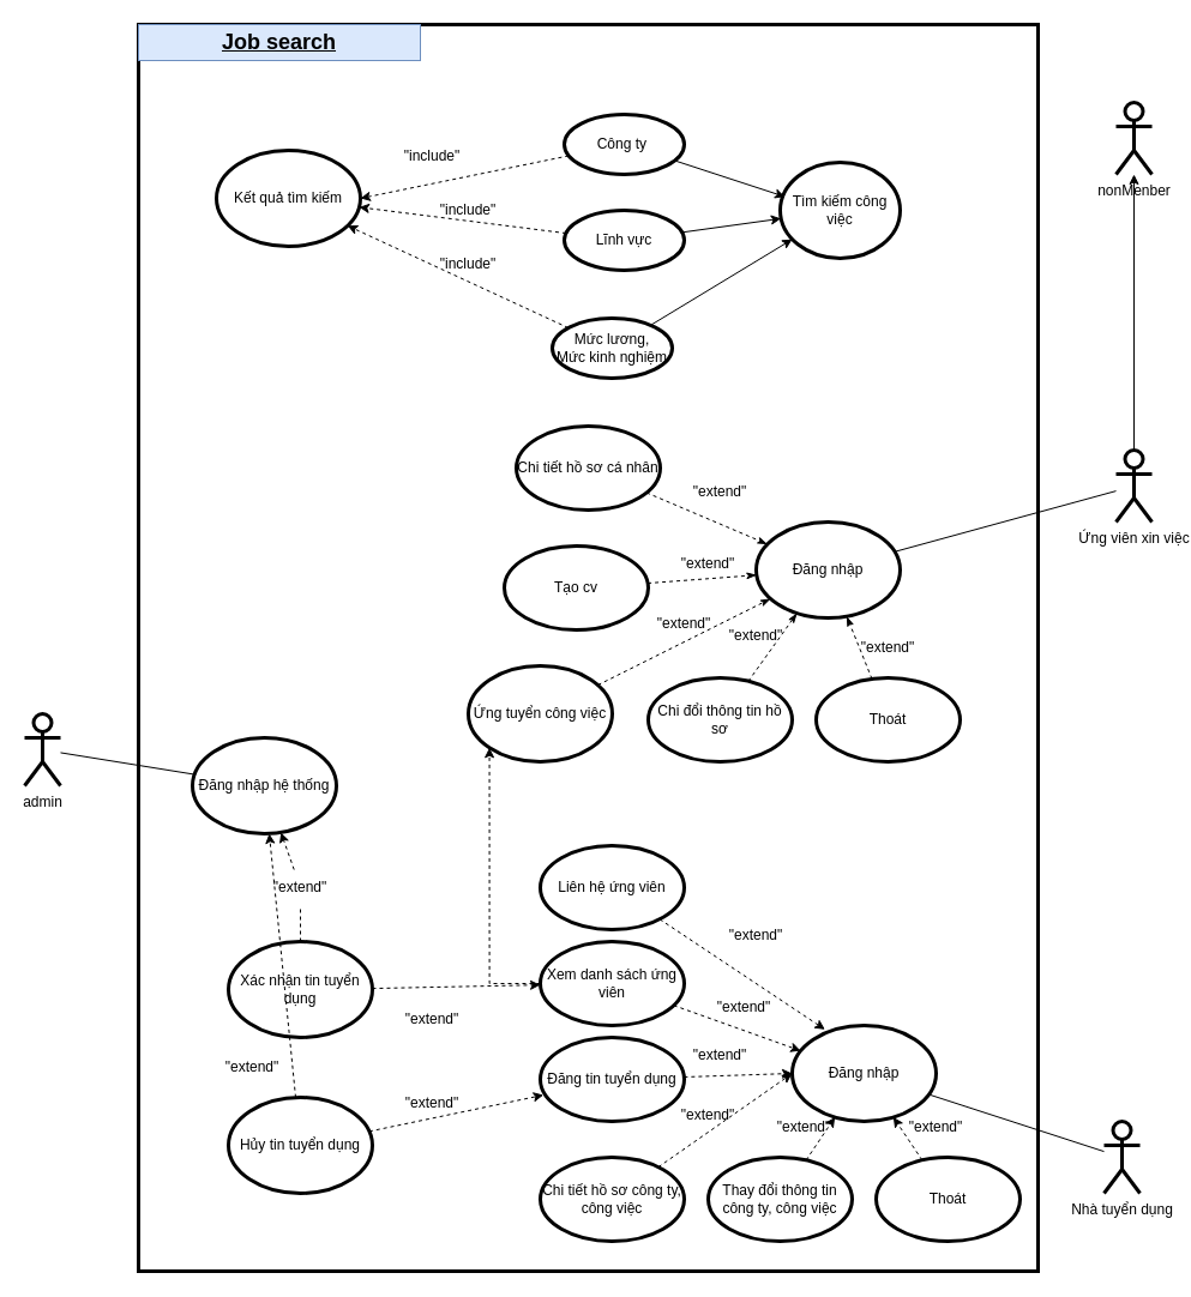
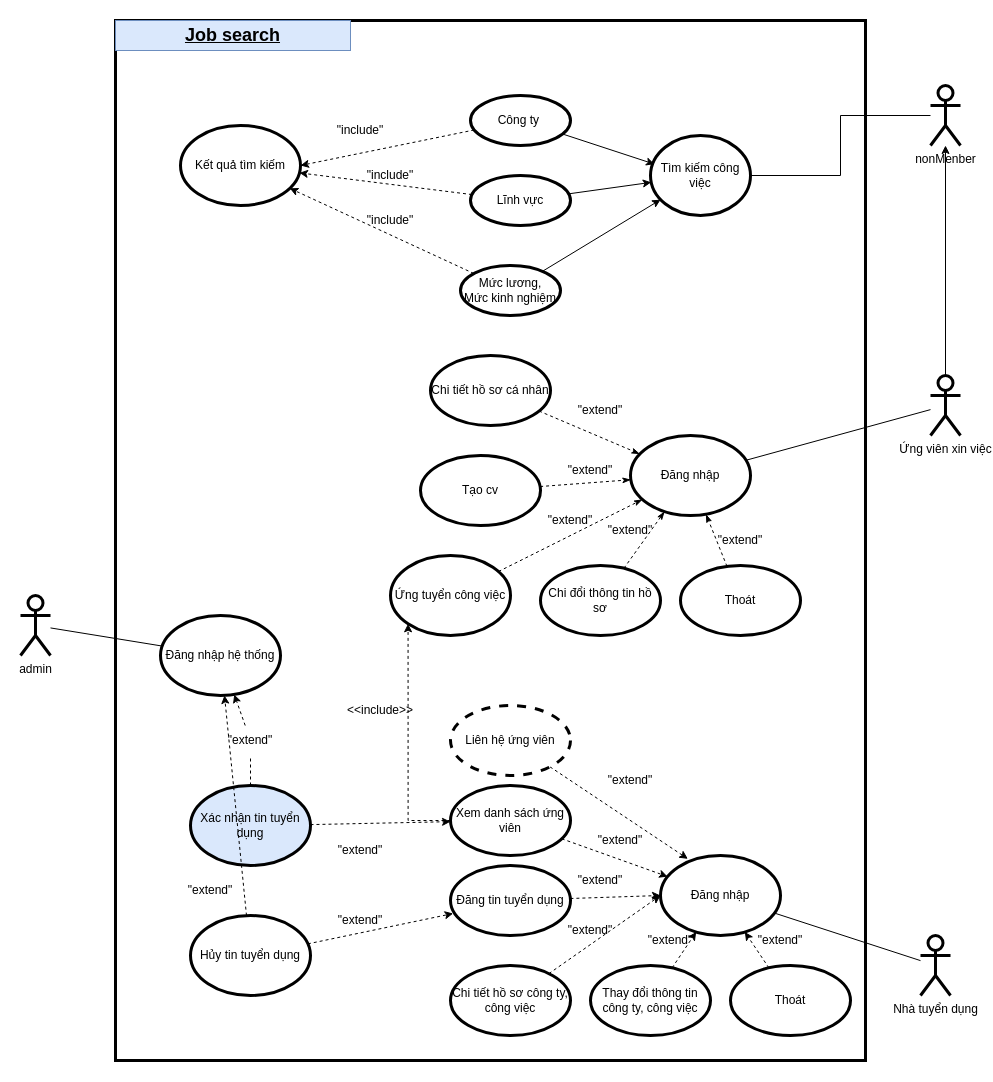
  <mxCell id="0" />
  <mxCell id="1" parent="0" />
  <mxCell id="2" value="" style="rounded=0;whiteSpace=wrap;html=1;strokeWidth=3;" vertex="1" parent="1"><mxGeometry x="115" y="20" width="750" height="1040" as="geometry" /></mxCell>
  <mxCell id="3" style="edgeStyle=none;rounded=0;orthogonalLoop=1;jettySize=auto;html=1;endArrow=none;endFill=0;" edge="1" parent="1" source="4" target="70"><mxGeometry relative="1" as="geometry" /></mxCell>
  <mxCell id="4" value="admin" style="shape=umlActor;verticalLabelPosition=bottom;verticalAlign=top;html=1;outlineConnect=0;strokeWidth=3;" vertex="1" parent="1"><mxGeometry x="20" y="595" width="30" height="60" as="geometry" /></mxCell>
+ <mxCell id="5" style="edgeStyle=orthogonalEdgeStyle;rounded=0;orthogonalLoop=1;jettySize=auto;html=1;entryX=1;entryY=0.5;entryDx=0;entryDy=0;endArrow=none;endFill=0;" edge="1" parent="1" source="6" target="10"><mxGeometry relative="1" as="geometry" /></mxCell>
  <mxCell id="6" value="nonMenber" style="shape=umlActor;verticalLabelPosition=bottom;verticalAlign=top;html=1;outlineConnect=0;strokeWidth=3;direction=east;" vertex="1" parent="1"><mxGeometry x="930" y="85" width="30" height="60" as="geometry" /></mxCell>
  <mxCell id="7" style="edgeStyle=none;rounded=0;orthogonalLoop=1;jettySize=auto;html=1;endArrow=classic;endFill=1;" edge="1" parent="1" source="9" target="6"><mxGeometry relative="1" as="geometry" /></mxCell>
  <mxCell id="8" style="edgeStyle=none;rounded=0;orthogonalLoop=1;jettySize=auto;html=1;endArrow=none;endFill=0;" edge="1" parent="1" source="9" target="23"><mxGeometry relative="1" as="geometry" /></mxCell>
  <mxCell id="9" value="Ứng viên xin việc" style="shape=umlActor;verticalLabelPosition=bottom;verticalAlign=top;html=1;outlineConnect=0;strokeWidth=3;" vertex="1" parent="1"><mxGeometry x="930" y="375" width="30" height="60" as="geometry" /></mxCell>
  <mxCell id="10" value="Tìm kiếm công việc" style="ellipse;whiteSpace=wrap;html=1;strokeWidth=3;" vertex="1" parent="1"><mxGeometry x="650" y="135" width="100" height="80" as="geometry" /></mxCell>
  <mxCell id="11" style="rounded=0;orthogonalLoop=1;jettySize=auto;html=1;entryX=0.04;entryY=0.358;entryDx=0;entryDy=0;entryPerimeter=0;endArrow=classic;endFill=1;" edge="1" parent="1" source="13" target="10"><mxGeometry relative="1" as="geometry" /></mxCell>
  <mxCell id="12" style="edgeStyle=none;rounded=0;orthogonalLoop=1;jettySize=auto;html=1;entryX=1;entryY=0.5;entryDx=0;entryDy=0;endArrow=classic;endFill=1;dashed=1;" edge="1" parent="1" source="13" target="20"><mxGeometry relative="1" as="geometry" /></mxCell>
  <mxCell id="13" value="Công ty&amp;nbsp;" style="ellipse;whiteSpace=wrap;html=1;strokeWidth=3;" vertex="1" parent="1"><mxGeometry x="470" y="95" width="100" height="50" as="geometry" /></mxCell>
  <mxCell id="14" style="edgeStyle=none;rounded=0;orthogonalLoop=1;jettySize=auto;html=1;endArrow=classic;endFill=1;" edge="1" parent="1" source="16" target="10"><mxGeometry relative="1" as="geometry" /></mxCell>
  <mxCell id="15" style="edgeStyle=none;rounded=0;orthogonalLoop=1;jettySize=auto;html=1;dashed=1;endArrow=classic;endFill=1;" edge="1" parent="1" source="16" target="20"><mxGeometry relative="1" as="geometry" /></mxCell>
  <mxCell id="16" value="Lĩnh vực" style="ellipse;whiteSpace=wrap;html=1;strokeWidth=3;" vertex="1" parent="1"><mxGeometry x="470" y="175" width="100" height="50" as="geometry" /></mxCell>
  <mxCell id="17" style="edgeStyle=none;rounded=0;orthogonalLoop=1;jettySize=auto;html=1;endArrow=classic;endFill=1;" edge="1" parent="1" source="19" target="10"><mxGeometry relative="1" as="geometry" /></mxCell>
  <mxCell id="18" style="edgeStyle=none;rounded=0;orthogonalLoop=1;jettySize=auto;html=1;dashed=1;endArrow=classic;endFill=1;" edge="1" parent="1" source="19" target="20"><mxGeometry relative="1" as="geometry" /></mxCell>
  <mxCell id="19" value="Mức lương,&lt;br&gt;Mức kinh nghiệm" style="ellipse;whiteSpace=wrap;html=1;strokeWidth=3;" vertex="1" parent="1"><mxGeometry x="460" y="265" width="100" height="50" as="geometry" /></mxCell>
  <mxCell id="20" value="Kết quả tìm kiếm" style="ellipse;whiteSpace=wrap;html=1;strokeWidth=3;" vertex="1" parent="1"><mxGeometry x="180" y="125" width="120" height="80" as="geometry" /></mxCell>
  <mxCell id="21" value="&quot;include&quot;" style="text;html=1;strokeColor=none;fillColor=none;align=center;verticalAlign=middle;whiteSpace=wrap;rounded=0;" vertex="1" parent="1"><mxGeometry x="360" y="160" width="60" height="30" as="geometry" /></mxCell>
  <mxCell id="22" value="&quot;include&quot;" style="text;html=1;strokeColor=none;fillColor=none;align=center;verticalAlign=middle;whiteSpace=wrap;rounded=0;" vertex="1" parent="1"><mxGeometry x="360" y="205" width="60" height="30" as="geometry" /></mxCell>
  <mxCell id="23" value="Đăng nhập" style="ellipse;whiteSpace=wrap;html=1;strokeWidth=3;" vertex="1" parent="1"><mxGeometry x="630" y="435" width="120" height="80" as="geometry" /></mxCell>
  <mxCell id="24" style="edgeStyle=none;rounded=0;orthogonalLoop=1;jettySize=auto;html=1;endArrow=classicThin;endFill=1;dashed=1;" edge="1" parent="1" source="25" target="23"><mxGeometry relative="1" as="geometry" /></mxCell>
  <mxCell id="25" value="Chi tiết hồ sơ cá nhân" style="ellipse;whiteSpace=wrap;html=1;strokeWidth=3;" vertex="1" parent="1"><mxGeometry x="430" y="355" width="120" height="70" as="geometry" /></mxCell>
  <mxCell id="26" value="&quot;include&quot;" style="text;html=1;strokeColor=none;fillColor=none;align=center;verticalAlign=middle;whiteSpace=wrap;rounded=0;" vertex="1" parent="1"><mxGeometry x="330" y="115" width="60" height="30" as="geometry" /></mxCell>
  <mxCell id="27" style="edgeStyle=none;rounded=0;orthogonalLoop=1;jettySize=auto;html=1;dashed=1;endArrow=classicThin;endFill=1;" edge="1" parent="1" source="28" target="23"><mxGeometry relative="1" as="geometry" /></mxCell>
  <mxCell id="28" value="Tạo cv" style="ellipse;whiteSpace=wrap;html=1;strokeWidth=3;" vertex="1" parent="1"><mxGeometry x="420" y="455" width="120" height="70" as="geometry" /></mxCell>
  <mxCell id="29" style="edgeStyle=none;rounded=0;orthogonalLoop=1;jettySize=auto;html=1;dashed=1;endArrow=classicThin;endFill=1;" edge="1" parent="1" source="30" target="23"><mxGeometry relative="1" as="geometry" /></mxCell>
  <mxCell id="30" value="Chi đổi thông tin hồ sơ" style="ellipse;whiteSpace=wrap;html=1;strokeWidth=3;" vertex="1" parent="1"><mxGeometry x="540" y="565" width="120" height="70" as="geometry" /></mxCell>
  <mxCell id="31" style="edgeStyle=none;rounded=0;orthogonalLoop=1;jettySize=auto;html=1;dashed=1;endArrow=classicThin;endFill=1;" edge="1" parent="1" source="32" target="23"><mxGeometry relative="1" as="geometry" /></mxCell>
  <mxCell id="32" value="Thoát" style="ellipse;whiteSpace=wrap;html=1;strokeWidth=3;" vertex="1" parent="1"><mxGeometry x="680" y="565" width="120" height="70" as="geometry" /></mxCell>
  <mxCell id="33" style="edgeStyle=none;rounded=0;orthogonalLoop=1;jettySize=auto;html=1;dashed=1;endArrow=classicThin;endFill=1;" edge="1" parent="1" source="34" target="23"><mxGeometry relative="1" as="geometry" /></mxCell>
  <mxCell id="34" value="Ứng tuyển công việc" style="ellipse;whiteSpace=wrap;html=1;strokeWidth=3;" vertex="1" parent="1"><mxGeometry x="390" y="555" width="120" height="80" as="geometry" /></mxCell>
  <mxCell id="35" value="&quot;extend&quot;" style="text;html=1;strokeColor=none;fillColor=none;align=center;verticalAlign=middle;whiteSpace=wrap;rounded=0;" vertex="1" parent="1"><mxGeometry x="570" y="395" width="60" height="30" as="geometry" /></mxCell>
  <mxCell id="36" value="&quot;extend&quot;" style="text;html=1;strokeColor=none;fillColor=none;align=center;verticalAlign=middle;whiteSpace=wrap;rounded=0;" vertex="1" parent="1"><mxGeometry x="560" y="455" width="60" height="30" as="geometry" /></mxCell>
  <mxCell id="37" value="&quot;extend&quot;" style="text;html=1;strokeColor=none;fillColor=none;align=center;verticalAlign=middle;whiteSpace=wrap;rounded=0;" vertex="1" parent="1"><mxGeometry x="540" y="505" width="60" height="30" as="geometry" /></mxCell>
  <mxCell id="38" value="&quot;extend&quot;" style="text;html=1;strokeColor=none;fillColor=none;align=center;verticalAlign=middle;whiteSpace=wrap;rounded=0;" vertex="1" parent="1"><mxGeometry x="600" y="515" width="60" height="30" as="geometry" /></mxCell>
  <mxCell id="39" value="&quot;extend&quot;" style="text;html=1;strokeColor=none;fillColor=none;align=center;verticalAlign=middle;whiteSpace=wrap;rounded=0;" vertex="1" parent="1"><mxGeometry x="710" y="525" width="60" height="30" as="geometry" /></mxCell>
  <mxCell id="40" style="edgeStyle=none;rounded=0;orthogonalLoop=1;jettySize=auto;html=1;endArrow=none;endFill=0;" edge="1" parent="1" source="41" target="42"><mxGeometry relative="1" as="geometry" /></mxCell>
  <mxCell id="41" value="Nhà tuyển dụng" style="shape=umlActor;verticalLabelPosition=bottom;verticalAlign=top;html=1;outlineConnect=0;strokeWidth=3;" vertex="1" parent="1"><mxGeometry x="920" y="935" width="30" height="60" as="geometry" /></mxCell>
  <mxCell id="42" value="Đăng nhập" style="ellipse;whiteSpace=wrap;html=1;strokeWidth=3;" vertex="1" parent="1"><mxGeometry x="660" y="855" width="120" height="80" as="geometry" /></mxCell>
  <mxCell id="43" style="edgeStyle=none;rounded=0;orthogonalLoop=1;jettySize=auto;html=1;dashed=1;endArrow=classic;endFill=1;" edge="1" parent="1" source="44" target="42"><mxGeometry relative="1" as="geometry" /></mxCell>
  <mxCell id="44" value="Thoát" style="ellipse;whiteSpace=wrap;html=1;strokeWidth=3;" vertex="1" parent="1"><mxGeometry x="730" y="965" width="120" height="70" as="geometry" /></mxCell>
  <mxCell id="45" style="edgeStyle=none;rounded=0;orthogonalLoop=1;jettySize=auto;html=1;dashed=1;endArrow=classic;endFill=1;" edge="1" parent="1" source="46" target="42"><mxGeometry relative="1" as="geometry" /></mxCell>
  <mxCell id="46" value="Thay đổi thông tin công ty, công việc" style="ellipse;whiteSpace=wrap;html=1;strokeWidth=3;" vertex="1" parent="1"><mxGeometry x="590" y="965" width="120" height="70" as="geometry" /></mxCell>
  <mxCell id="47" style="edgeStyle=none;rounded=0;orthogonalLoop=1;jettySize=auto;html=1;entryX=0;entryY=0.5;entryDx=0;entryDy=0;dashed=1;endArrow=classic;endFill=1;" edge="1" parent="1" source="48" target="42"><mxGeometry relative="1" as="geometry" /></mxCell>
  <mxCell id="48" value="Chi tiết hồ sơ công ty, công việc" style="ellipse;whiteSpace=wrap;html=1;strokeWidth=3;" vertex="1" parent="1"><mxGeometry x="450" y="965" width="120" height="70" as="geometry" /></mxCell>
  <mxCell id="49" style="edgeStyle=none;rounded=0;orthogonalLoop=1;jettySize=auto;html=1;entryX=0;entryY=0.5;entryDx=0;entryDy=0;dashed=1;endArrow=classic;endFill=1;" edge="1" parent="1" source="50" target="42"><mxGeometry relative="1" as="geometry" /></mxCell>
  <mxCell id="50" value="Đăng tin tuyển dụng" style="ellipse;whiteSpace=wrap;html=1;strokeWidth=3;" vertex="1" parent="1"><mxGeometry x="450" y="865" width="120" height="70" as="geometry" /></mxCell>
  <mxCell id="51" style="edgeStyle=none;rounded=0;orthogonalLoop=1;jettySize=auto;html=1;dashed=1;endArrow=classic;endFill=1;" edge="1" parent="1" source="53" target="42"><mxGeometry relative="1" as="geometry" /></mxCell>
  <mxCell id="52" style="edgeStyle=orthogonalEdgeStyle;rounded=0;orthogonalLoop=1;jettySize=auto;html=1;entryX=0;entryY=1;entryDx=0;entryDy=0;dashed=1;endArrow=classic;endFill=1;" edge="1" parent="1" source="53" target="34"><mxGeometry relative="1" as="geometry"><Array as="points"><mxPoint x="408" y="820" /></Array></mxGeometry></mxCell>
  <mxCell id="53" value="Xem danh sách ứng viên" style="ellipse;whiteSpace=wrap;html=1;strokeWidth=3;" vertex="1" parent="1"><mxGeometry x="450" y="785" width="120" height="70" as="geometry" /></mxCell>
  <mxCell id="54" style="edgeStyle=none;rounded=0;orthogonalLoop=1;jettySize=auto;html=1;entryX=0.228;entryY=0.042;entryDx=0;entryDy=0;entryPerimeter=0;endArrow=classic;endFill=1;dashed=1;" edge="1" parent="1" source="55" target="42"><mxGeometry relative="1" as="geometry" /></mxCell>
- <mxCell id="55" value="Liên hệ ứng viên" style="ellipse;whiteSpace=wrap;html=1;strokeWidth=3;" vertex="1" parent="1"><mxGeometry x="450" y="705" width="120" height="70" as="geometry" /></mxCell>
+ <mxCell id="55" value="Liên hệ ứng viên" style="ellipse;whiteSpace=wrap;html=1;strokeWidth=3;dashed=1;" vertex="1" parent="1"><mxGeometry x="450" y="705" width="120" height="70" as="geometry" /></mxCell>
  <mxCell id="56" value="&quot;extend&quot;" style="text;html=1;strokeColor=none;fillColor=none;align=center;verticalAlign=middle;whiteSpace=wrap;rounded=0;" vertex="1" parent="1"><mxGeometry x="600" y="765" width="60" height="30" as="geometry" /></mxCell>
  <mxCell id="57" value="&quot;extend&quot;" style="text;html=1;strokeColor=none;fillColor=none;align=center;verticalAlign=middle;whiteSpace=wrap;rounded=0;" vertex="1" parent="1"><mxGeometry x="590" y="825" width="60" height="30" as="geometry" /></mxCell>
  <mxCell id="58" value="&quot;extend&quot;" style="text;html=1;strokeColor=none;fillColor=none;align=center;verticalAlign=middle;whiteSpace=wrap;rounded=0;" vertex="1" parent="1"><mxGeometry x="570" y="865" width="60" height="30" as="geometry" /></mxCell>
  <mxCell id="59" value="&quot;extend&quot;" style="text;html=1;strokeColor=none;fillColor=none;align=center;verticalAlign=middle;whiteSpace=wrap;rounded=0;" vertex="1" parent="1"><mxGeometry x="560" y="915" width="60" height="30" as="geometry" /></mxCell>
  <mxCell id="60" value="&quot;extend&quot;" style="text;html=1;strokeColor=none;fillColor=none;align=center;verticalAlign=middle;whiteSpace=wrap;rounded=0;" vertex="1" parent="1"><mxGeometry x="640" y="925" width="60" height="30" as="geometry" /></mxCell>
  <mxCell id="61" value="&quot;extend&quot;" style="text;html=1;strokeColor=none;fillColor=none;align=center;verticalAlign=middle;whiteSpace=wrap;rounded=0;" vertex="1" parent="1"><mxGeometry x="750" y="925" width="60" height="30" as="geometry" /></mxCell>
  <mxCell id="62" style="edgeStyle=none;rounded=0;orthogonalLoop=1;jettySize=auto;html=1;endArrow=classic;endFill=1;dashed=1;" edge="1" parent="1" source="64" target="53"><mxGeometry relative="1" as="geometry" /></mxCell>
  <mxCell id="63" style="edgeStyle=none;rounded=0;orthogonalLoop=1;jettySize=auto;html=1;dashed=1;endArrow=classic;endFill=1;startArrow=none;" edge="1" parent="1" source="72" target="70"><mxGeometry relative="1" as="geometry" /></mxCell>
- <mxCell id="64" value="Xác nhận tin tuyển dụng" style="ellipse;whiteSpace=wrap;html=1;strokeWidth=3;" vertex="1" parent="1"><mxGeometry x="190" y="785" width="120" height="80" as="geometry" /></mxCell>
+ <mxCell id="64" value="Xác nhận tin tuyển dụng" style="ellipse;whiteSpace=wrap;html=1;strokeWidth=3;fillColor=#dae8fc;" vertex="1" parent="1"><mxGeometry x="190" y="785" width="120" height="80" as="geometry" /></mxCell>
  <mxCell id="65" style="edgeStyle=none;rounded=0;orthogonalLoop=1;jettySize=auto;html=1;entryX=0.022;entryY=0.686;entryDx=0;entryDy=0;entryPerimeter=0;dashed=1;endArrow=classic;endFill=1;" edge="1" parent="1" source="67" target="50"><mxGeometry relative="1" as="geometry" /></mxCell>
  <mxCell id="66" style="edgeStyle=none;rounded=0;orthogonalLoop=1;jettySize=auto;html=1;dashed=1;endArrow=classic;endFill=1;" edge="1" parent="1" source="67" target="70"><mxGeometry relative="1" as="geometry" /></mxCell>
  <mxCell id="67" value="Hủy tin tuyển dụng" style="ellipse;whiteSpace=wrap;html=1;strokeWidth=3;" vertex="1" parent="1"><mxGeometry x="190" y="915" width="120" height="80" as="geometry" /></mxCell>
  <mxCell id="68" value="&quot;extend&quot;" style="text;html=1;strokeColor=none;fillColor=none;align=center;verticalAlign=middle;whiteSpace=wrap;rounded=0;" vertex="1" parent="1"><mxGeometry x="330" y="835" width="60" height="30" as="geometry" /></mxCell>
  <mxCell id="69" value="&quot;extend&quot;" style="text;html=1;strokeColor=none;fillColor=none;align=center;verticalAlign=middle;whiteSpace=wrap;rounded=0;" vertex="1" parent="1"><mxGeometry x="330" y="905" width="60" height="30" as="geometry" /></mxCell>
  <mxCell id="70" value="Đăng nhập hệ thống" style="ellipse;whiteSpace=wrap;html=1;strokeWidth=3;" vertex="1" parent="1"><mxGeometry x="160" y="615" width="120" height="80" as="geometry" /></mxCell>
  <mxCell id="71" value="&quot;extend&quot;" style="text;html=1;strokeColor=none;fillColor=none;align=center;verticalAlign=middle;whiteSpace=wrap;rounded=0;" vertex="1" parent="1"><mxGeometry x="180" y="875" width="60" height="30" as="geometry" /></mxCell>
  <mxCell id="72" value="&quot;extend&quot;" style="text;html=1;strokeColor=none;fillColor=none;align=center;verticalAlign=middle;whiteSpace=wrap;rounded=0;" vertex="1" parent="1"><mxGeometry x="220" y="725" width="60" height="30" as="geometry" /></mxCell>
  <mxCell id="73" value="" style="edgeStyle=none;rounded=0;orthogonalLoop=1;jettySize=auto;html=1;dashed=1;endArrow=none;endFill=1;" edge="1" parent="1" source="64" target="72"><mxGeometry relative="1" as="geometry"><mxPoint x="243.037" y="785.27" as="sourcePoint" /><mxPoint x="226.883" y="694.736" as="targetPoint" /></mxGeometry></mxCell>
+ <mxCell id="74" value="&amp;lt;&amp;lt;include&amp;gt;&amp;gt;" style="text;html=1;strokeColor=none;fillColor=none;align=center;verticalAlign=middle;whiteSpace=wrap;rounded=0;" vertex="1" parent="1"><mxGeometry x="350" y="695" width="60" height="30" as="geometry" /></mxCell>
  <mxCell id="75" value="Job search" style="text;html=1;strokeColor=#6c8ebf;fillColor=#dae8fc;align=center;verticalAlign=middle;whiteSpace=wrap;rounded=0;fontStyle=5;fontSize=18;" vertex="1" parent="1"><mxGeometry x="115" y="20" width="235" height="30" as="geometry" /></mxCell>
